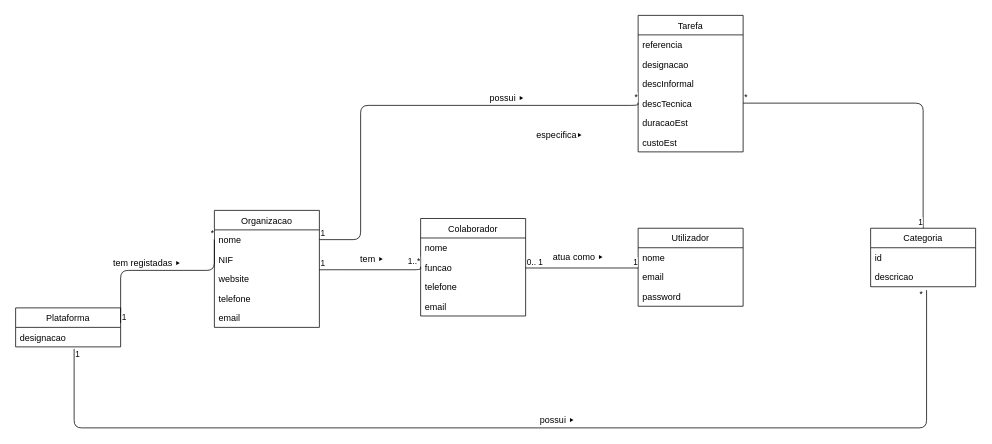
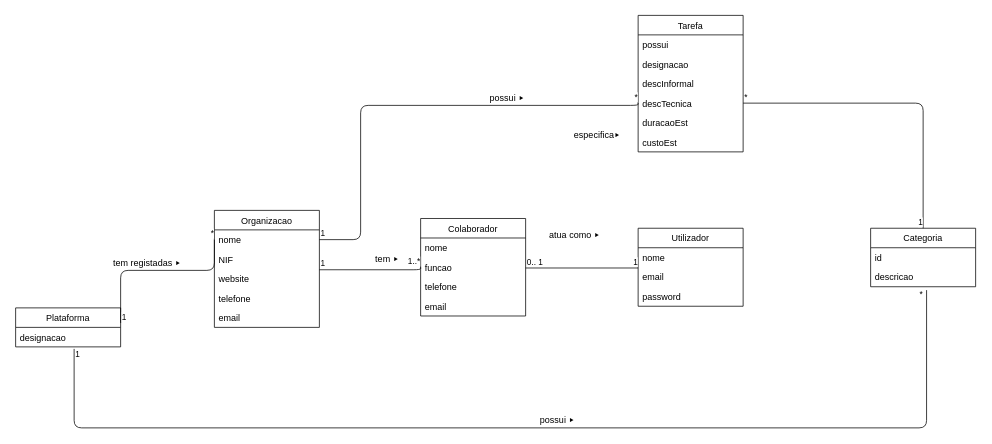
  <mxCell id="0" />
  <mxCell id="1" parent="0" />
  <mxCell id="2" value="Plataforma" style="swimlane;fontStyle=0;childLayout=stackLayout;horizontal=1;startSize=26;fillColor=none;horizontalStack=0;resizeParent=1;resizeParentMax=0;resizeLast=0;collapsible=1;marginBottom=0;" vertex="1" parent="1"><mxGeometry x="20" y="410" width="140" height="52" as="geometry" /></mxCell>
  <mxCell id="3" value="designacao" style="text;strokeColor=none;fillColor=none;align=left;verticalAlign=top;spacingLeft=4;spacingRight=4;overflow=hidden;rotatable=0;points=[[0,0.5],[1,0.5]];portConstraint=eastwest;" vertex="1" parent="2"><mxGeometry y="26" width="140" height="26" as="geometry" /></mxCell>
  <mxCell id="4" value="Organizacao" style="swimlane;fontStyle=0;childLayout=stackLayout;horizontal=1;startSize=26;fillColor=none;horizontalStack=0;resizeParent=1;resizeParentMax=0;resizeLast=0;collapsible=1;marginBottom=0;" vertex="1" parent="1"><mxGeometry x="285" y="280" width="140" height="156" as="geometry" /></mxCell>
  <mxCell id="5" value="nome" style="text;strokeColor=none;fillColor=none;align=left;verticalAlign=top;spacingLeft=4;spacingRight=4;overflow=hidden;rotatable=0;points=[[0,0.5],[1,0.5]];portConstraint=eastwest;" vertex="1" parent="4"><mxGeometry y="26" width="140" height="26" as="geometry" /></mxCell>
  <mxCell id="6" value="NIF" style="text;strokeColor=none;fillColor=none;align=left;verticalAlign=top;spacingLeft=4;spacingRight=4;overflow=hidden;rotatable=0;points=[[0,0.5],[1,0.5]];portConstraint=eastwest;" vertex="1" parent="4"><mxGeometry y="52" width="140" height="26" as="geometry" /></mxCell>
  <mxCell id="7" value="website" style="text;strokeColor=none;fillColor=none;align=left;verticalAlign=top;spacingLeft=4;spacingRight=4;overflow=hidden;rotatable=0;points=[[0,0.5],[1,0.5]];portConstraint=eastwest;" vertex="1" parent="4"><mxGeometry y="78" width="140" height="26" as="geometry" /></mxCell>
  <mxCell id="8" value="telefone" style="text;strokeColor=none;fillColor=none;align=left;verticalAlign=top;spacingLeft=4;spacingRight=4;overflow=hidden;rotatable=0;points=[[0,0.5],[1,0.5]];portConstraint=eastwest;" vertex="1" parent="4"><mxGeometry y="104" width="140" height="26" as="geometry" /></mxCell>
  <mxCell id="9" value="email" style="text;strokeColor=none;fillColor=none;align=left;verticalAlign=top;spacingLeft=4;spacingRight=4;overflow=hidden;rotatable=0;points=[[0,0.5],[1,0.5]];portConstraint=eastwest;" vertex="1" parent="4"><mxGeometry y="130" width="140" height="26" as="geometry" /></mxCell>
  <mxCell id="10" value="tem registadas&amp;nbsp;&lt;span style=&quot;font-family: &amp;#34;arial&amp;#34; , &amp;#34;segoe ui emoji&amp;#34; , &amp;#34;apple color emoji&amp;#34; , &amp;#34;noto color emoji&amp;#34; , &amp;#34;segoe ui symbol&amp;#34;&quot;&gt;&lt;font style=&quot;font-size: 10px&quot;&gt;⯈&lt;/font&gt;&lt;/span&gt;" style="text;html=1;align=center;verticalAlign=middle;resizable=0;points=[];autosize=1;" vertex="1" parent="1"><mxGeometry x="140" y="340" width="110" height="20" as="geometry" /></mxCell>
  <mxCell id="11" value="Utilizador" style="swimlane;fontStyle=0;childLayout=stackLayout;horizontal=1;startSize=26;fillColor=none;horizontalStack=0;resizeParent=1;resizeParentMax=0;resizeLast=0;collapsible=1;marginBottom=0;" vertex="1" parent="1"><mxGeometry x="850" y="303.82" width="140" height="104" as="geometry" /></mxCell>
  <mxCell id="12" value="nome" style="text;strokeColor=none;fillColor=none;align=left;verticalAlign=top;spacingLeft=4;spacingRight=4;overflow=hidden;rotatable=0;points=[[0,0.5],[1,0.5]];portConstraint=eastwest;" vertex="1" parent="11"><mxGeometry y="26" width="140" height="26" as="geometry" /></mxCell>
  <mxCell id="13" value="email" style="text;strokeColor=none;fillColor=none;align=left;verticalAlign=top;spacingLeft=4;spacingRight=4;overflow=hidden;rotatable=0;points=[[0,0.5],[1,0.5]];portConstraint=eastwest;" vertex="1" parent="11"><mxGeometry y="52" width="140" height="26" as="geometry" /></mxCell>
  <mxCell id="14" value="password" style="text;strokeColor=none;fillColor=none;align=left;verticalAlign=top;spacingLeft=4;spacingRight=4;overflow=hidden;rotatable=0;points=[[0,0.5],[1,0.5]];portConstraint=eastwest;" vertex="1" parent="11"><mxGeometry y="78" width="140" height="26" as="geometry" /></mxCell>
  <mxCell id="15" value="" style="endArrow=none;html=1;edgeStyle=orthogonalEdgeStyle;" edge="1" parent="1"><mxGeometry relative="1" as="geometry"><mxPoint x="700" y="356.82" as="sourcePoint" /><mxPoint x="850" y="356.82" as="targetPoint" /></mxGeometry></mxCell>
  <mxCell id="16" value="0.. 1" style="edgeLabel;resizable=0;html=1;align=left;verticalAlign=bottom;" connectable="0" vertex="1" parent="15"><mxGeometry x="-1" relative="1" as="geometry" /></mxCell>
  <mxCell id="17" value="1" style="edgeLabel;resizable=0;html=1;align=right;verticalAlign=bottom;" connectable="0" vertex="1" parent="15"><mxGeometry x="1" relative="1" as="geometry" /></mxCell>
- <mxCell id="18" value="atua como&amp;nbsp;&lt;span style=&quot;font-family: &amp;#34;arial&amp;#34; , &amp;#34;segoe ui emoji&amp;#34; , &amp;#34;apple color emoji&amp;#34; , &amp;#34;noto color emoji&amp;#34; , &amp;#34;segoe ui symbol&amp;#34;&quot;&gt;&lt;font style=&quot;font-size: 10px&quot;&gt;⯈&lt;/font&gt;&lt;/span&gt;" style="text;html=1;align=center;verticalAlign=middle;resizable=0;points=[];autosize=1;" vertex="1" parent="1"><mxGeometry x="730" y="332.82" width="80" height="20" as="geometry" /></mxCell>
+ <mxCell id="18" value="atua como&amp;nbsp;&lt;span style=&quot;font-family: &amp;#34;arial&amp;#34; , &amp;#34;segoe ui emoji&amp;#34; , &amp;#34;apple color emoji&amp;#34; , &amp;#34;noto color emoji&amp;#34; , &amp;#34;segoe ui symbol&amp;#34;&quot;&gt;&lt;font style=&quot;font-size: 10px&quot;&gt;⯈&lt;/font&gt;&lt;/span&gt;" style="text;html=1;align=center;verticalAlign=middle;resizable=0;points=[];autosize=1;" vertex="1" parent="1"><mxGeometry x="725" y="302.82" width="80" height="20" as="geometry" /></mxCell>
  <mxCell id="19" value="Colaborador" style="swimlane;fontStyle=0;childLayout=stackLayout;horizontal=1;startSize=26;fillColor=none;horizontalStack=0;resizeParent=1;resizeParentMax=0;resizeLast=0;collapsible=1;marginBottom=0;" vertex="1" parent="1"><mxGeometry x="560" y="290.82" width="140" height="130" as="geometry" /></mxCell>
  <mxCell id="20" value="nome" style="text;strokeColor=none;fillColor=none;align=left;verticalAlign=top;spacingLeft=4;spacingRight=4;overflow=hidden;rotatable=0;points=[[0,0.5],[1,0.5]];portConstraint=eastwest;" vertex="1" parent="19"><mxGeometry y="26" width="140" height="26" as="geometry" /></mxCell>
  <mxCell id="21" value="funcao" style="text;strokeColor=none;fillColor=none;align=left;verticalAlign=top;spacingLeft=4;spacingRight=4;overflow=hidden;rotatable=0;points=[[0,0.5],[1,0.5]];portConstraint=eastwest;" vertex="1" parent="19"><mxGeometry y="52" width="140" height="26" as="geometry" /></mxCell>
  <mxCell id="22" value="telefone" style="text;strokeColor=none;fillColor=none;align=left;verticalAlign=top;spacingLeft=4;spacingRight=4;overflow=hidden;rotatable=0;points=[[0,0.5],[1,0.5]];portConstraint=eastwest;" vertex="1" parent="19"><mxGeometry y="78" width="140" height="26" as="geometry" /></mxCell>
  <mxCell id="23" value="email" style="text;strokeColor=none;fillColor=none;align=left;verticalAlign=top;spacingLeft=4;spacingRight=4;overflow=hidden;rotatable=0;points=[[0,0.5],[1,0.5]];portConstraint=eastwest;" vertex="1" parent="19"><mxGeometry y="104" width="140" height="26" as="geometry" /></mxCell>
  <mxCell id="24" value="" style="endArrow=none;html=1;edgeStyle=orthogonalEdgeStyle;entryX=0;entryY=0.5;entryDx=0;entryDy=0;" edge="1" parent="1" target="5"><mxGeometry relative="1" as="geometry"><mxPoint x="160" y="430" as="sourcePoint" /><mxPoint x="320" y="430" as="targetPoint" /><Array as="points"><mxPoint x="160" y="360" /><mxPoint x="285" y="360" /></Array></mxGeometry></mxCell>
  <mxCell id="25" value="1" style="edgeLabel;resizable=0;html=1;align=left;verticalAlign=bottom;" connectable="0" vertex="1" parent="24"><mxGeometry x="-1" relative="1" as="geometry" /></mxCell>
  <mxCell id="26" value="*" style="edgeLabel;resizable=0;html=1;align=right;verticalAlign=bottom;" connectable="0" vertex="1" parent="24"><mxGeometry x="1" relative="1" as="geometry" /></mxCell>
  <mxCell id="27" value="" style="endArrow=none;html=1;edgeStyle=orthogonalEdgeStyle;entryX=0;entryY=0.5;entryDx=0;entryDy=0;" edge="1" parent="1" target="21"><mxGeometry relative="1" as="geometry"><mxPoint x="425" y="359.17" as="sourcePoint" /><mxPoint x="545" y="359.35" as="targetPoint" /><Array as="points"><mxPoint x="560" y="359" /></Array></mxGeometry></mxCell>
  <mxCell id="28" value="1" style="edgeLabel;resizable=0;html=1;align=left;verticalAlign=bottom;" connectable="0" vertex="1" parent="27"><mxGeometry x="-1" relative="1" as="geometry" /></mxCell>
  <mxCell id="29" value="1..*" style="edgeLabel;resizable=0;html=1;align=right;verticalAlign=bottom;" connectable="0" vertex="1" parent="27"><mxGeometry x="1" relative="1" as="geometry" /></mxCell>
- <mxCell id="30" value="tem&amp;nbsp;&lt;span style=&quot;font-family: &amp;#34;arial&amp;#34; , &amp;#34;segoe ui emoji&amp;#34; , &amp;#34;apple color emoji&amp;#34; , &amp;#34;noto color emoji&amp;#34; , &amp;#34;segoe ui symbol&amp;#34;&quot;&gt;&lt;font style=&quot;font-size: 10px&quot;&gt;⯈&lt;/font&gt;&lt;/span&gt;" style="text;html=1;align=center;verticalAlign=middle;resizable=0;points=[];autosize=1;" vertex="1" parent="1"><mxGeometry x="470" y="335.17" width="50" height="20" as="geometry" /></mxCell>
+ <mxCell id="30" value="tem&amp;nbsp;&lt;span style=&quot;font-family: &amp;#34;arial&amp;#34; , &amp;#34;segoe ui emoji&amp;#34; , &amp;#34;apple color emoji&amp;#34; , &amp;#34;noto color emoji&amp;#34; , &amp;#34;segoe ui symbol&amp;#34;&quot;&gt;&lt;font style=&quot;font-size: 10px&quot;&gt;⯈&lt;/font&gt;&lt;/span&gt;" style="text;html=1;align=center;verticalAlign=middle;resizable=0;points=[];autosize=1;" vertex="1" parent="1"><mxGeometry x="490" y="335.17" width="50" height="20" as="geometry" /></mxCell>
  <mxCell id="31" value="Tarefa" style="swimlane;fontStyle=0;childLayout=stackLayout;horizontal=1;startSize=26;fillColor=none;horizontalStack=0;resizeParent=1;resizeParentMax=0;resizeLast=0;collapsible=1;marginBottom=0;" vertex="1" parent="1"><mxGeometry x="850" y="20" width="140" height="182" as="geometry" /></mxCell>
- <mxCell id="32" value="referencia" style="text;strokeColor=none;fillColor=none;align=left;verticalAlign=top;spacingLeft=4;spacingRight=4;overflow=hidden;rotatable=0;points=[[0,0.5],[1,0.5]];portConstraint=eastwest;" vertex="1" parent="31"><mxGeometry y="26" width="140" height="26" as="geometry" /></mxCell>
+ <mxCell id="32" value="possui" style="text;strokeColor=none;fillColor=none;align=left;verticalAlign=top;spacingLeft=4;spacingRight=4;overflow=hidden;rotatable=0;points=[[0,0.5],[1,0.5]];portConstraint=eastwest;" vertex="1" parent="31"><mxGeometry y="26" width="140" height="26" as="geometry" /></mxCell>
  <mxCell id="33" value="designacao" style="text;strokeColor=none;fillColor=none;align=left;verticalAlign=top;spacingLeft=4;spacingRight=4;overflow=hidden;rotatable=0;points=[[0,0.5],[1,0.5]];portConstraint=eastwest;" vertex="1" parent="31"><mxGeometry y="52" width="140" height="26" as="geometry" /></mxCell>
  <mxCell id="34" value="descInformal" style="text;strokeColor=none;fillColor=none;align=left;verticalAlign=top;spacingLeft=4;spacingRight=4;overflow=hidden;rotatable=0;points=[[0,0.5],[1,0.5]];portConstraint=eastwest;" vertex="1" parent="31"><mxGeometry y="78" width="140" height="26" as="geometry" /></mxCell>
  <mxCell id="35" value="descTecnica" style="text;strokeColor=none;fillColor=none;align=left;verticalAlign=top;spacingLeft=4;spacingRight=4;overflow=hidden;rotatable=0;points=[[0,0.5],[1,0.5]];portConstraint=eastwest;" vertex="1" parent="31"><mxGeometry y="104" width="140" height="26" as="geometry" /></mxCell>
  <mxCell id="36" value="duracaoEst" style="text;strokeColor=none;fillColor=none;align=left;verticalAlign=top;spacingLeft=4;spacingRight=4;overflow=hidden;rotatable=0;points=[[0,0.5],[1,0.5]];portConstraint=eastwest;" vertex="1" parent="31"><mxGeometry y="130" width="140" height="26" as="geometry" /></mxCell>
  <mxCell id="37" value="custoEst" style="text;strokeColor=none;fillColor=none;align=left;verticalAlign=top;spacingLeft=4;spacingRight=4;overflow=hidden;rotatable=0;points=[[0,0.5],[1,0.5]];portConstraint=eastwest;" vertex="1" parent="31"><mxGeometry y="156" width="140" height="26" as="geometry" /></mxCell>
  <mxCell id="38" value="" style="endArrow=none;html=1;edgeStyle=orthogonalEdgeStyle;exitX=1;exitY=0.5;exitDx=0;exitDy=0;entryX=0;entryY=0.5;entryDx=0;entryDy=0;" edge="1" parent="1" source="5" target="35"><mxGeometry relative="1" as="geometry"><mxPoint x="450" y="140" as="sourcePoint" /><mxPoint x="610" y="140" as="targetPoint" /><Array as="points"><mxPoint x="480" y="319" /><mxPoint x="480" y="140" /><mxPoint x="850" y="140" /></Array></mxGeometry></mxCell>
  <mxCell id="39" value="1" style="edgeLabel;resizable=0;html=1;align=left;verticalAlign=bottom;" connectable="0" vertex="1" parent="38"><mxGeometry x="-1" relative="1" as="geometry" /></mxCell>
  <mxCell id="40" value="*" style="edgeLabel;resizable=0;html=1;align=right;verticalAlign=bottom;" connectable="0" vertex="1" parent="38"><mxGeometry x="1" relative="1" as="geometry" /></mxCell>
  <mxCell id="41" value="possui&amp;nbsp;&lt;span style=&quot;font-family: &amp;#34;arial&amp;#34; , &amp;#34;segoe ui emoji&amp;#34; , &amp;#34;apple color emoji&amp;#34; , &amp;#34;noto color emoji&amp;#34; , &amp;#34;segoe ui symbol&amp;#34;&quot;&gt;&lt;font style=&quot;font-size: 10px&quot;&gt;⯈&lt;/font&gt;&lt;/span&gt;" style="text;html=1;align=center;verticalAlign=middle;resizable=0;points=[];autosize=1;" vertex="1" parent="1"><mxGeometry x="645" y="120" width="60" height="20" as="geometry" /></mxCell>
- <mxCell id="42" value="especifica&lt;span style=&quot;font-family: &amp;#34;arial&amp;#34; , &amp;#34;segoe ui emoji&amp;#34; , &amp;#34;apple color emoji&amp;#34; , &amp;#34;noto color emoji&amp;#34; , &amp;#34;segoe ui symbol&amp;#34;&quot;&gt;&lt;font style=&quot;font-size: 10px&quot;&gt;⯈&lt;/font&gt;&lt;/span&gt;" style="text;html=1;align=center;verticalAlign=middle;resizable=0;points=[];autosize=1;" vertex="1" parent="1"><mxGeometry x="705" y="170" width="80" height="20" as="geometry" /></mxCell>
+ <mxCell id="42" value="especifica&lt;span style=&quot;font-family: &amp;#34;arial&amp;#34; , &amp;#34;segoe ui emoji&amp;#34; , &amp;#34;apple color emoji&amp;#34; , &amp;#34;noto color emoji&amp;#34; , &amp;#34;segoe ui symbol&amp;#34;&quot;&gt;&lt;font style=&quot;font-size: 10px&quot;&gt;⯈&lt;/font&gt;&lt;/span&gt;" style="text;html=1;align=center;verticalAlign=middle;resizable=0;points=[];autosize=1;" vertex="1" parent="1"><mxGeometry x="755" y="170" width="80" height="20" as="geometry" /></mxCell>
  <mxCell id="43" value="Categoria" style="swimlane;fontStyle=0;childLayout=stackLayout;horizontal=1;startSize=26;fillColor=none;horizontalStack=0;resizeParent=1;resizeParentMax=0;resizeLast=0;collapsible=1;marginBottom=0;" vertex="1" parent="1"><mxGeometry x="1160" y="303.82" width="140" height="78" as="geometry" /></mxCell>
  <mxCell id="44" value="id" style="text;strokeColor=none;fillColor=none;align=left;verticalAlign=top;spacingLeft=4;spacingRight=4;overflow=hidden;rotatable=0;points=[[0,0.5],[1,0.5]];portConstraint=eastwest;" vertex="1" parent="43"><mxGeometry y="26" width="140" height="26" as="geometry" /></mxCell>
  <mxCell id="45" value="descricao" style="text;strokeColor=none;fillColor=none;align=left;verticalAlign=top;spacingLeft=4;spacingRight=4;overflow=hidden;rotatable=0;points=[[0,0.5],[1,0.5]];portConstraint=eastwest;" vertex="1" parent="43"><mxGeometry y="52" width="140" height="26" as="geometry" /></mxCell>
  <mxCell id="46" value="" style="endArrow=none;html=1;edgeStyle=orthogonalEdgeStyle;exitX=1;exitY=0.5;exitDx=0;exitDy=0;entryX=0.5;entryY=0;entryDx=0;entryDy=0;" edge="1" parent="1" source="35" target="43"><mxGeometry relative="1" as="geometry"><mxPoint x="1110" y="140" as="sourcePoint" /><mxPoint x="1270" y="140" as="targetPoint" /></mxGeometry></mxCell>
  <mxCell id="47" value="*" style="edgeLabel;resizable=0;html=1;align=left;verticalAlign=bottom;" connectable="0" vertex="1" parent="46"><mxGeometry x="-1" relative="1" as="geometry" /></mxCell>
  <mxCell id="48" value="1" style="edgeLabel;resizable=0;html=1;align=right;verticalAlign=bottom;" connectable="0" vertex="1" parent="46"><mxGeometry x="1" relative="1" as="geometry" /></mxCell>
  <mxCell id="49" value="" style="endArrow=none;html=1;edgeStyle=orthogonalEdgeStyle;exitX=0.557;exitY=1.103;exitDx=0;exitDy=0;exitPerimeter=0;entryX=0.533;entryY=1.174;entryDx=0;entryDy=0;entryPerimeter=0;" edge="1" parent="1" source="3" target="45"><mxGeometry relative="1" as="geometry"><mxPoint x="320" y="560" as="sourcePoint" /><mxPoint x="1170" y="570" as="targetPoint" /><Array as="points"><mxPoint x="98" y="570" /><mxPoint x="1235" y="570" /></Array></mxGeometry></mxCell>
  <mxCell id="50" value="1" style="edgeLabel;resizable=0;html=1;align=left;verticalAlign=bottom;" connectable="0" vertex="1" parent="49"><mxGeometry x="-1" relative="1" as="geometry"><mxPoint y="15.32" as="offset" /></mxGeometry></mxCell>
  <mxCell id="51" value="*" style="edgeLabel;resizable=0;html=1;align=right;verticalAlign=bottom;" connectable="0" vertex="1" parent="49"><mxGeometry x="1" relative="1" as="geometry"><mxPoint x="-4.62" y="13.93" as="offset" /></mxGeometry></mxCell>
  <mxCell id="52" value="possui&amp;nbsp;&lt;span style=&quot;font-family: &amp;#34;arial&amp;#34; , &amp;#34;segoe ui emoji&amp;#34; , &amp;#34;apple color emoji&amp;#34; , &amp;#34;noto color emoji&amp;#34; , &amp;#34;segoe ui symbol&amp;#34;&quot;&gt;&lt;font style=&quot;font-size: 10px&quot;&gt;⯈&lt;/font&gt;&lt;/span&gt;" style="text;html=1;align=center;verticalAlign=middle;resizable=0;points=[];autosize=1;" vertex="1" parent="1"><mxGeometry x="712" y="550" width="60" height="20" as="geometry" /></mxCell>
